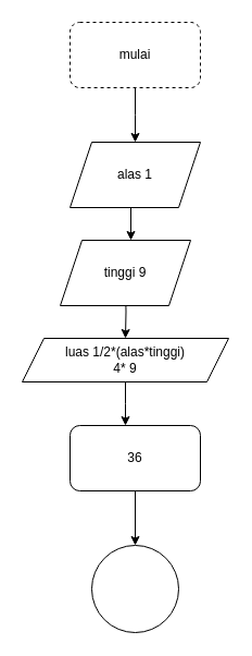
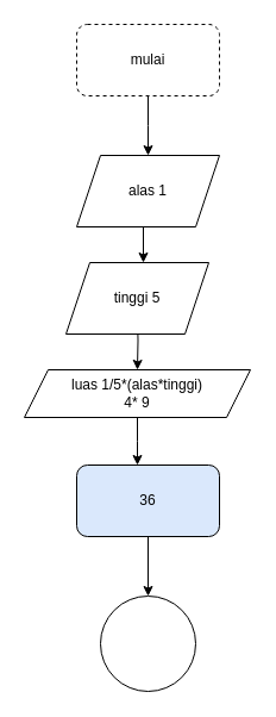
  <mxCell id="0" />
  <mxCell id="1" parent="0" />
  <mxCell id="2" style="edgeStyle=orthogonalEdgeStyle;rounded=0;orthogonalLoop=1;jettySize=auto;html=1;" edge="1" parent="1" source="3"><mxGeometry relative="1" as="geometry"><mxPoint x="124" y="130" as="targetPoint" /></mxGeometry></mxCell>
  <mxCell id="3" value="mulai" style="rounded=1;whiteSpace=wrap;html=1;dashed=1;" vertex="1" parent="1"><mxGeometry x="64" y="20" width="120" height="60" as="geometry" /></mxCell>
  <mxCell id="4" style="edgeStyle=orthogonalEdgeStyle;rounded=0;orthogonalLoop=1;jettySize=auto;html=1;" edge="1" parent="1"><mxGeometry relative="1" as="geometry"><mxPoint x="120" y="220" as="targetPoint" /><mxPoint x="120" y="190" as="sourcePoint" /></mxGeometry></mxCell>
  <mxCell id="5" style="edgeStyle=orthogonalEdgeStyle;rounded=0;orthogonalLoop=1;jettySize=auto;html=1;entryX=0.5;entryY=0;entryDx=0;entryDy=0;" edge="1" parent="1" target="7"><mxGeometry relative="1" as="geometry"><mxPoint x="115" y="260" as="sourcePoint" /></mxGeometry></mxCell>
  <mxCell id="6" style="edgeStyle=orthogonalEdgeStyle;rounded=0;orthogonalLoop=1;jettySize=auto;html=1;" edge="1" parent="1" source="7"><mxGeometry relative="1" as="geometry"><mxPoint x="115" y="390" as="targetPoint" /></mxGeometry></mxCell>
- <mxCell id="7" value="&lt;div&gt;luas 1/2*(alas*tinggi)&lt;/div&gt;&lt;div&gt;4* 9&lt;br&gt;&lt;/div&gt;" style="shape=parallelogram;perimeter=parallelogramPerimeter;whiteSpace=wrap;html=1;fixedSize=1;" vertex="1" parent="1"><mxGeometry x="20" y="310" width="190" height="40" as="geometry" /></mxCell>
- <mxCell id="8" value="tinggi 9" style="shape=parallelogram;perimeter=parallelogramPerimeter;whiteSpace=wrap;html=1;fixedSize=1;" vertex="1" parent="1"><mxGeometry x="55" y="220" width="120" height="60" as="geometry" /></mxCell>
+ <mxCell id="7" value="&lt;div&gt;luas 1/5*(alas*tinggi)&lt;/div&gt;&lt;div&gt;4* 9&lt;br&gt;&lt;/div&gt;" style="shape=parallelogram;perimeter=parallelogramPerimeter;whiteSpace=wrap;html=1;fixedSize=1;" vertex="1" parent="1"><mxGeometry x="20" y="310" width="190" height="40" as="geometry" /></mxCell>
+ <mxCell id="8" value="tinggi 5" style="shape=parallelogram;perimeter=parallelogramPerimeter;whiteSpace=wrap;html=1;fixedSize=1;" vertex="1" parent="1"><mxGeometry x="55" y="220" width="120" height="60" as="geometry" /></mxCell>
  <mxCell id="9" value="alas 1" style="shape=parallelogram;perimeter=parallelogramPerimeter;whiteSpace=wrap;html=1;fixedSize=1;" vertex="1" parent="1"><mxGeometry x="64" y="130" width="120" height="60" as="geometry" /></mxCell>
  <mxCell id="10" style="edgeStyle=orthogonalEdgeStyle;rounded=0;orthogonalLoop=1;jettySize=auto;html=1;" edge="1" parent="1" source="11" target="12"><mxGeometry relative="1" as="geometry"><mxPoint x="124" y="490" as="targetPoint" /></mxGeometry></mxCell>
- <mxCell id="11" value="36" style="rounded=1;whiteSpace=wrap;html=1;" vertex="1" parent="1"><mxGeometry x="64" y="390" width="120" height="60" as="geometry" /></mxCell>
+ <mxCell id="11" value="36" style="rounded=1;whiteSpace=wrap;html=1;fillColor=#dae8fc;" vertex="1" parent="1"><mxGeometry x="64" y="390" width="120" height="60" as="geometry" /></mxCell>
  <mxCell id="12" value="" style="ellipse;whiteSpace=wrap;html=1;aspect=fixed;" vertex="1" parent="1"><mxGeometry x="84" y="500" width="80" height="80" as="geometry" /></mxCell>
